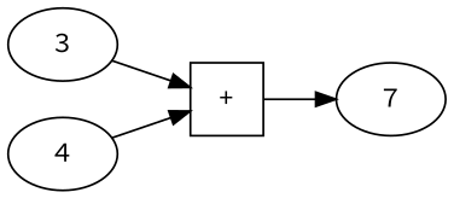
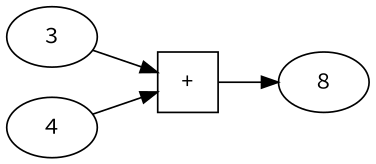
  digraph {
    rankdir=LR
    fontname="Source Code Pro"
    node [fontname="Source Code Pro"]
    edge [fontname="Source Code Pro"]
    n1 [label=3]
    n2 [label="+" shape=square]
    n3 [label=4]
-   n4 [label=7]
+   n4 [label=8]
    n1 -> n2
    n2 -> n4
    n3 -> n2
  }
